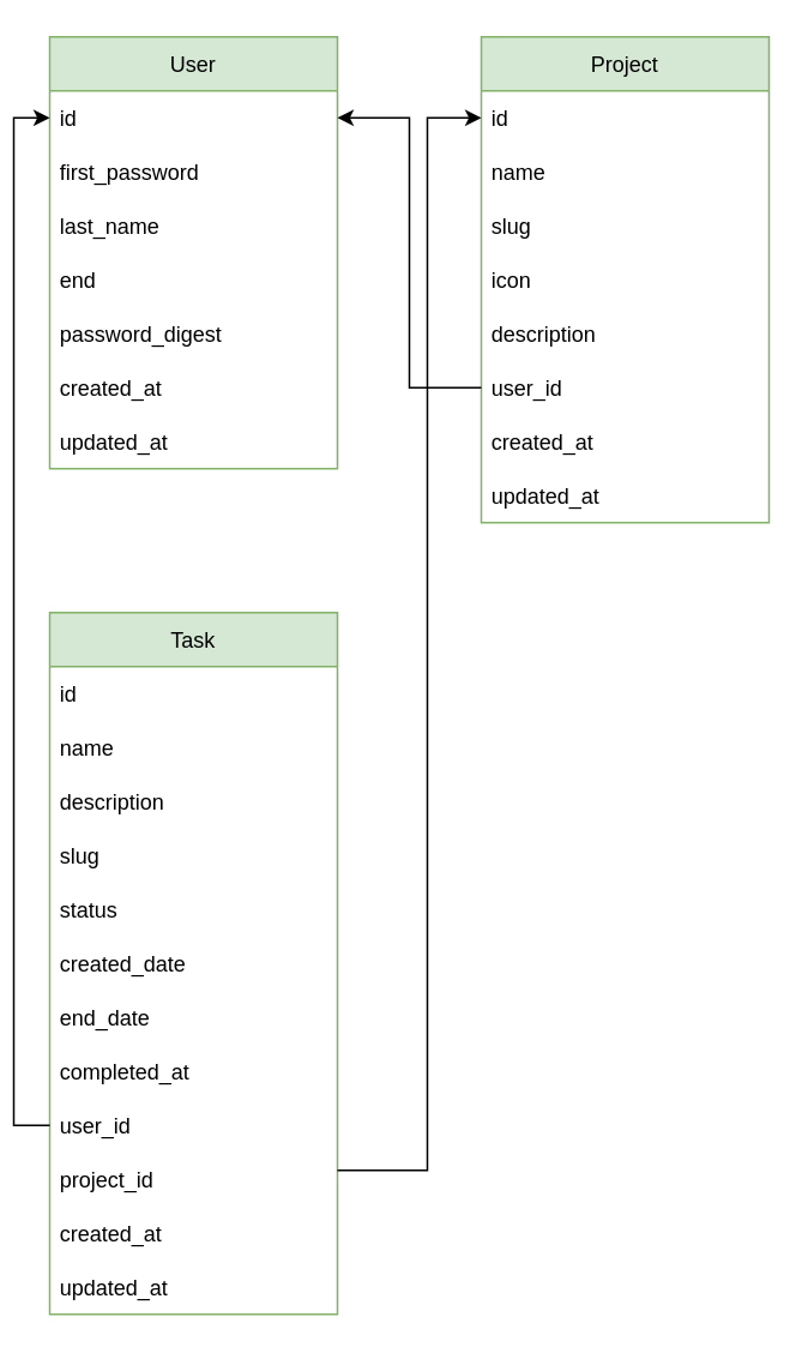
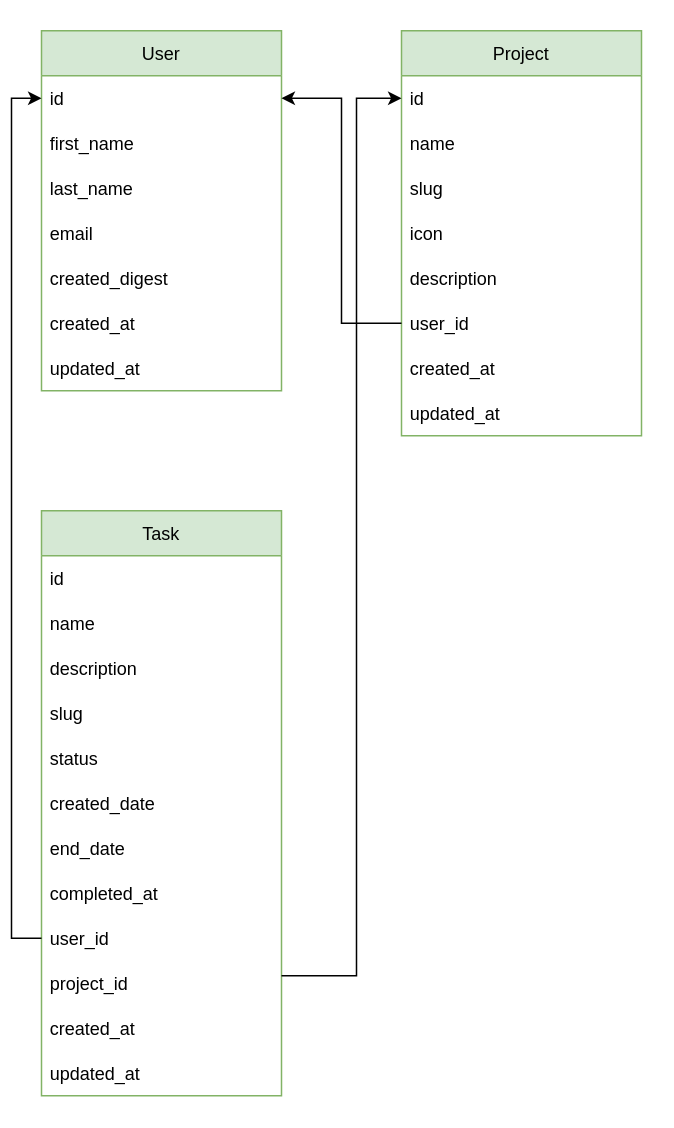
  <mxCell id="0" />
  <mxCell id="1" parent="0" />
  <mxCell id="2" value="User" style="swimlane;fontStyle=0;childLayout=stackLayout;horizontal=1;startSize=30;horizontalStack=0;resizeParent=1;resizeParentMax=0;resizeLast=0;collapsible=1;marginBottom=0;fillColor=#d5e8d4;strokeColor=#82b366;" vertex="1" parent="1"><mxGeometry x="20" y="20" width="160" height="240" as="geometry" /></mxCell>
  <mxCell id="3" value="id" style="text;strokeColor=none;fillColor=none;align=left;verticalAlign=middle;spacingLeft=4;spacingRight=4;overflow=hidden;points=[[0,0.5],[1,0.5]];portConstraint=eastwest;rotatable=0;" vertex="1" parent="2"><mxGeometry y="30" width="160" height="30" as="geometry" /></mxCell>
- <mxCell id="4" value="first_password" style="text;strokeColor=none;fillColor=none;align=left;verticalAlign=middle;spacingLeft=4;spacingRight=4;overflow=hidden;points=[[0,0.5],[1,0.5]];portConstraint=eastwest;rotatable=0;" vertex="1" parent="2"><mxGeometry y="60" width="160" height="30" as="geometry" /></mxCell>
+ <mxCell id="4" value="first_name" style="text;strokeColor=none;fillColor=none;align=left;verticalAlign=middle;spacingLeft=4;spacingRight=4;overflow=hidden;points=[[0,0.5],[1,0.5]];portConstraint=eastwest;rotatable=0;" vertex="1" parent="2"><mxGeometry y="60" width="160" height="30" as="geometry" /></mxCell>
  <mxCell id="5" value="last_name" style="text;strokeColor=none;fillColor=none;align=left;verticalAlign=middle;spacingLeft=4;spacingRight=4;overflow=hidden;points=[[0,0.5],[1,0.5]];portConstraint=eastwest;rotatable=0;" vertex="1" parent="2"><mxGeometry y="90" width="160" height="30" as="geometry" /></mxCell>
- <mxCell id="6" value="end" style="text;strokeColor=none;fillColor=none;align=left;verticalAlign=middle;spacingLeft=4;spacingRight=4;overflow=hidden;points=[[0,0.5],[1,0.5]];portConstraint=eastwest;rotatable=0;" vertex="1" parent="2"><mxGeometry y="120" width="160" height="30" as="geometry" /></mxCell>
- <mxCell id="7" value="password_digest" style="text;strokeColor=none;fillColor=none;align=left;verticalAlign=middle;spacingLeft=4;spacingRight=4;overflow=hidden;points=[[0,0.5],[1,0.5]];portConstraint=eastwest;rotatable=0;" vertex="1" parent="2"><mxGeometry y="150" width="160" height="30" as="geometry" /></mxCell>
+ <mxCell id="6" value="email" style="text;strokeColor=none;fillColor=none;align=left;verticalAlign=middle;spacingLeft=4;spacingRight=4;overflow=hidden;points=[[0,0.5],[1,0.5]];portConstraint=eastwest;rotatable=0;" vertex="1" parent="2"><mxGeometry y="120" width="160" height="30" as="geometry" /></mxCell>
+ <mxCell id="7" value="created_digest" style="text;strokeColor=none;fillColor=none;align=left;verticalAlign=middle;spacingLeft=4;spacingRight=4;overflow=hidden;points=[[0,0.5],[1,0.5]];portConstraint=eastwest;rotatable=0;" vertex="1" parent="2"><mxGeometry y="150" width="160" height="30" as="geometry" /></mxCell>
  <mxCell id="8" value="created_at" style="text;strokeColor=none;fillColor=none;align=left;verticalAlign=middle;spacingLeft=4;spacingRight=4;overflow=hidden;points=[[0,0.5],[1,0.5]];portConstraint=eastwest;rotatable=0;" vertex="1" parent="2"><mxGeometry y="180" width="160" height="30" as="geometry" /></mxCell>
  <mxCell id="9" value="updated_at" style="text;strokeColor=none;fillColor=none;align=left;verticalAlign=middle;spacingLeft=4;spacingRight=4;overflow=hidden;points=[[0,0.5],[1,0.5]];portConstraint=eastwest;rotatable=0;" vertex="1" parent="2"><mxGeometry y="210" width="160" height="30" as="geometry" /></mxCell>
  <mxCell id="10" value="Project" style="swimlane;fontStyle=0;childLayout=stackLayout;horizontal=1;startSize=30;horizontalStack=0;resizeParent=1;resizeParentMax=0;resizeLast=0;collapsible=1;marginBottom=0;fillColor=#d5e8d4;strokeColor=#82b366;" vertex="1" parent="1"><mxGeometry x="260" y="20" width="160" height="270" as="geometry" /></mxCell>
  <mxCell id="11" value="id" style="text;strokeColor=none;fillColor=none;align=left;verticalAlign=middle;spacingLeft=4;spacingRight=4;overflow=hidden;points=[[0,0.5],[1,0.5]];portConstraint=eastwest;rotatable=0;" vertex="1" parent="10"><mxGeometry y="30" width="160" height="30" as="geometry" /></mxCell>
  <mxCell id="12" value="name" style="text;strokeColor=none;fillColor=none;align=left;verticalAlign=middle;spacingLeft=4;spacingRight=4;overflow=hidden;points=[[0,0.5],[1,0.5]];portConstraint=eastwest;rotatable=0;" vertex="1" parent="10"><mxGeometry y="60" width="160" height="30" as="geometry" /></mxCell>
  <mxCell id="13" value="slug" style="text;strokeColor=none;fillColor=none;align=left;verticalAlign=middle;spacingLeft=4;spacingRight=4;overflow=hidden;points=[[0,0.5],[1,0.5]];portConstraint=eastwest;rotatable=0;" vertex="1" parent="10"><mxGeometry y="90" width="160" height="30" as="geometry" /></mxCell>
  <mxCell id="14" value="icon" style="text;strokeColor=none;fillColor=none;align=left;verticalAlign=middle;spacingLeft=4;spacingRight=4;overflow=hidden;points=[[0,0.5],[1,0.5]];portConstraint=eastwest;rotatable=0;" vertex="1" parent="10"><mxGeometry y="120" width="160" height="30" as="geometry" /></mxCell>
  <mxCell id="15" value="description" style="text;strokeColor=none;fillColor=none;align=left;verticalAlign=middle;spacingLeft=4;spacingRight=4;overflow=hidden;points=[[0,0.5],[1,0.5]];portConstraint=eastwest;rotatable=0;" vertex="1" parent="10"><mxGeometry y="150" width="160" height="30" as="geometry" /></mxCell>
  <mxCell id="16" value="user_id" style="text;strokeColor=none;fillColor=none;align=left;verticalAlign=middle;spacingLeft=4;spacingRight=4;overflow=hidden;points=[[0,0.5],[1,0.5]];portConstraint=eastwest;rotatable=0;" vertex="1" parent="10"><mxGeometry y="180" width="160" height="30" as="geometry" /></mxCell>
  <mxCell id="17" value="created_at" style="text;strokeColor=none;fillColor=none;align=left;verticalAlign=middle;spacingLeft=4;spacingRight=4;overflow=hidden;points=[[0,0.5],[1,0.5]];portConstraint=eastwest;rotatable=0;" vertex="1" parent="10"><mxGeometry y="210" width="160" height="30" as="geometry" /></mxCell>
  <mxCell id="18" value="updated_at" style="text;strokeColor=none;fillColor=none;align=left;verticalAlign=middle;spacingLeft=4;spacingRight=4;overflow=hidden;points=[[0,0.5],[1,0.5]];portConstraint=eastwest;rotatable=0;" vertex="1" parent="10"><mxGeometry y="240" width="160" height="30" as="geometry" /></mxCell>
  <mxCell id="19" value="Task" style="swimlane;fontStyle=0;childLayout=stackLayout;horizontal=1;startSize=30;horizontalStack=0;resizeParent=1;resizeParentMax=0;resizeLast=0;collapsible=1;marginBottom=0;fillColor=#d5e8d4;strokeColor=#82b366;" vertex="1" parent="1"><mxGeometry x="20" y="340" width="160" height="390" as="geometry" /></mxCell>
  <mxCell id="20" value="id" style="text;strokeColor=none;fillColor=none;align=left;verticalAlign=middle;spacingLeft=4;spacingRight=4;overflow=hidden;points=[[0,0.5],[1,0.5]];portConstraint=eastwest;rotatable=0;" vertex="1" parent="19"><mxGeometry y="30" width="160" height="30" as="geometry" /></mxCell>
  <mxCell id="21" value="name" style="text;strokeColor=none;fillColor=none;align=left;verticalAlign=middle;spacingLeft=4;spacingRight=4;overflow=hidden;points=[[0,0.5],[1,0.5]];portConstraint=eastwest;rotatable=0;" vertex="1" parent="19"><mxGeometry y="60" width="160" height="30" as="geometry" /></mxCell>
  <mxCell id="22" value="description" style="text;strokeColor=none;fillColor=none;align=left;verticalAlign=middle;spacingLeft=4;spacingRight=4;overflow=hidden;points=[[0,0.5],[1,0.5]];portConstraint=eastwest;rotatable=0;" vertex="1" parent="19"><mxGeometry y="90" width="160" height="30" as="geometry" /></mxCell>
  <mxCell id="23" value="slug" style="text;strokeColor=none;fillColor=none;align=left;verticalAlign=middle;spacingLeft=4;spacingRight=4;overflow=hidden;points=[[0,0.5],[1,0.5]];portConstraint=eastwest;rotatable=0;" vertex="1" parent="19"><mxGeometry y="120" width="160" height="30" as="geometry" /></mxCell>
  <mxCell id="24" value="status" style="text;strokeColor=none;fillColor=none;align=left;verticalAlign=middle;spacingLeft=4;spacingRight=4;overflow=hidden;points=[[0,0.5],[1,0.5]];portConstraint=eastwest;rotatable=0;" vertex="1" parent="19"><mxGeometry y="150" width="160" height="30" as="geometry" /></mxCell>
  <mxCell id="25" value="created_date" style="text;strokeColor=none;fillColor=none;align=left;verticalAlign=middle;spacingLeft=4;spacingRight=4;overflow=hidden;points=[[0,0.5],[1,0.5]];portConstraint=eastwest;rotatable=0;" vertex="1" parent="19"><mxGeometry y="180" width="160" height="30" as="geometry" /></mxCell>
  <mxCell id="26" value="end_date" style="text;strokeColor=none;fillColor=none;align=left;verticalAlign=middle;spacingLeft=4;spacingRight=4;overflow=hidden;points=[[0,0.5],[1,0.5]];portConstraint=eastwest;rotatable=0;" vertex="1" parent="19"><mxGeometry y="210" width="160" height="30" as="geometry" /></mxCell>
  <mxCell id="27" value="completed_at" style="text;strokeColor=none;fillColor=none;align=left;verticalAlign=middle;spacingLeft=4;spacingRight=4;overflow=hidden;points=[[0,0.5],[1,0.5]];portConstraint=eastwest;rotatable=0;" vertex="1" parent="19"><mxGeometry y="240" width="160" height="30" as="geometry" /></mxCell>
  <mxCell id="28" value="user_id" style="text;strokeColor=none;fillColor=none;align=left;verticalAlign=middle;spacingLeft=4;spacingRight=4;overflow=hidden;points=[[0,0.5],[1,0.5]];portConstraint=eastwest;rotatable=0;" vertex="1" parent="19"><mxGeometry y="270" width="160" height="30" as="geometry" /></mxCell>
  <mxCell id="29" value="project_id" style="text;strokeColor=none;fillColor=none;align=left;verticalAlign=middle;spacingLeft=4;spacingRight=4;overflow=hidden;points=[[0,0.5],[1,0.5]];portConstraint=eastwest;rotatable=0;" vertex="1" parent="19"><mxGeometry y="300" width="160" height="30" as="geometry" /></mxCell>
  <mxCell id="30" value="created_at" style="text;strokeColor=none;fillColor=none;align=left;verticalAlign=middle;spacingLeft=4;spacingRight=4;overflow=hidden;points=[[0,0.5],[1,0.5]];portConstraint=eastwest;rotatable=0;" vertex="1" parent="19"><mxGeometry y="330" width="160" height="30" as="geometry" /></mxCell>
  <mxCell id="31" value="updated_at" style="text;strokeColor=none;fillColor=none;align=left;verticalAlign=middle;spacingLeft=4;spacingRight=4;overflow=hidden;points=[[0,0.5],[1,0.5]];portConstraint=eastwest;rotatable=0;" vertex="1" parent="19"><mxGeometry y="360" width="160" height="30" as="geometry" /></mxCell>
  <mxCell id="32" style="edgeStyle=orthogonalEdgeStyle;rounded=0;orthogonalLoop=1;jettySize=auto;html=1;entryX=1;entryY=0.5;entryDx=0;entryDy=0;" edge="1" parent="1" source="16" target="3"><mxGeometry relative="1" as="geometry" /></mxCell>
  <mxCell id="33" style="edgeStyle=orthogonalEdgeStyle;rounded=0;orthogonalLoop=1;jettySize=auto;html=1;entryX=0;entryY=0.5;entryDx=0;entryDy=0;" edge="1" parent="1" source="28" target="3"><mxGeometry relative="1" as="geometry" /></mxCell>
  <mxCell id="34" style="edgeStyle=orthogonalEdgeStyle;rounded=0;orthogonalLoop=1;jettySize=auto;html=1;entryX=0;entryY=0.5;entryDx=0;entryDy=0;" edge="1" parent="1" source="29" target="11"><mxGeometry relative="1" as="geometry"><Array as="points"><mxPoint x="230" y="650" /><mxPoint x="230" y="65" /></Array></mxGeometry></mxCell>
